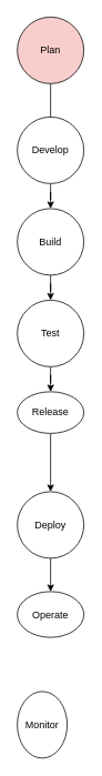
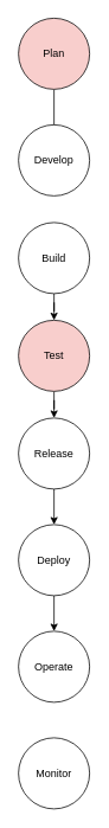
  <mxCell id="0" />
  <mxCell id="1" parent="0" />
- <mxCell id="2" value="" style="edgeStyle=orthogonalEdgeStyle;rounded=0;orthogonalLoop=1;jettySize=auto;html=1;" edge="1" parent="1" source="3" target="5"><mxGeometry relative="1" as="geometry" /></mxCell>
  <mxCell id="3" value="Develop" style="ellipse;whiteSpace=wrap;html=1;aspect=fixed;" vertex="1" parent="1"><mxGeometry x="20" y="140" width="80" height="80" as="geometry" /></mxCell>
  <mxCell id="4" value="" style="edgeStyle=orthogonalEdgeStyle;rounded=0;orthogonalLoop=1;jettySize=auto;html=1;" edge="1" parent="1" source="5" target="7"><mxGeometry relative="1" as="geometry" /></mxCell>
  <mxCell id="5" value="Build" style="ellipse;whiteSpace=wrap;html=1;aspect=fixed;fontStyle=0" vertex="1" parent="1"><mxGeometry x="20" y="250" width="80" height="80" as="geometry" /></mxCell>
  <mxCell id="6" value="" style="edgeStyle=orthogonalEdgeStyle;rounded=0;orthogonalLoop=1;jettySize=auto;html=1;" edge="1" parent="1" source="7" target="9"><mxGeometry relative="1" as="geometry" /></mxCell>
- <mxCell id="7" value="Test" style="ellipse;whiteSpace=wrap;html=1;aspect=fixed;" vertex="1" parent="1"><mxGeometry x="20" y="360" width="80" height="80" as="geometry" /></mxCell>
+ <mxCell id="7" value="Test" style="ellipse;whiteSpace=wrap;html=1;aspect=fixed;fillColor=#f8cecc;" vertex="1" parent="1"><mxGeometry x="20" y="360" width="80" height="80" as="geometry" /></mxCell>
  <mxCell id="8" value="" style="edgeStyle=orthogonalEdgeStyle;rounded=0;orthogonalLoop=1;jettySize=auto;html=1;" edge="1" parent="1" source="9" target="13"><mxGeometry relative="1" as="geometry" /></mxCell>
- <mxCell id="9" value="Release" style="ellipse;whiteSpace=wrap;html=1;aspect=fixed;" vertex="1" parent="1"><mxGeometry x="20" y="470" width="80" height="50" as="geometry" /></mxCell>
+ <mxCell id="9" value="Release" style="ellipse;whiteSpace=wrap;html=1;aspect=fixed;" vertex="1" parent="1"><mxGeometry x="20" y="470" width="80" height="80" as="geometry" /></mxCell>
  <mxCell id="10" value="" style="edgeStyle=orthogonalEdgeStyle;rounded=0;orthogonalLoop=1;jettySize=auto;html=1;endArrow=none;" edge="1" parent="1" source="11" target="3"><mxGeometry relative="1" as="geometry" /></mxCell>
  <mxCell id="11" value="Plan" style="ellipse;whiteSpace=wrap;html=1;aspect=fixed;strokeColor=light-dark(#000000,#FFFFFF);fillColor=#f8cecc;" vertex="1" parent="1"><mxGeometry x="20" y="20" width="80" height="80" as="geometry" /></mxCell>
  <mxCell id="12" value="" style="edgeStyle=orthogonalEdgeStyle;rounded=0;orthogonalLoop=1;jettySize=auto;html=1;" edge="1" parent="1" source="13" target="14"><mxGeometry relative="1" as="geometry" /></mxCell>
  <mxCell id="13" value="Deploy" style="ellipse;whiteSpace=wrap;html=1;aspect=fixed;" vertex="1" parent="1"><mxGeometry x="20" y="590" width="80" height="80" as="geometry" /></mxCell>
- <mxCell id="14" value="Operate" style="ellipse;whiteSpace=wrap;html=1;aspect=fixed;" vertex="1" parent="1"><mxGeometry x="20" y="710" width="80" height="55" as="geometry" /></mxCell>
- <mxCell id="15" value="Monitor" style="ellipse;whiteSpace=wrap;html=1;aspect=fixed;" vertex="1" parent="1"><mxGeometry x="20" y="830" width="60" height="80" as="geometry" /></mxCell>
+ <mxCell id="14" value="Operate" style="ellipse;whiteSpace=wrap;html=1;aspect=fixed;" vertex="1" parent="1"><mxGeometry x="20" y="710" width="80" height="80" as="geometry" /></mxCell>
+ <mxCell id="15" value="Monitor" style="ellipse;whiteSpace=wrap;html=1;aspect=fixed;" vertex="1" parent="1"><mxGeometry x="20" y="830" width="80" height="80" as="geometry" /></mxCell>
